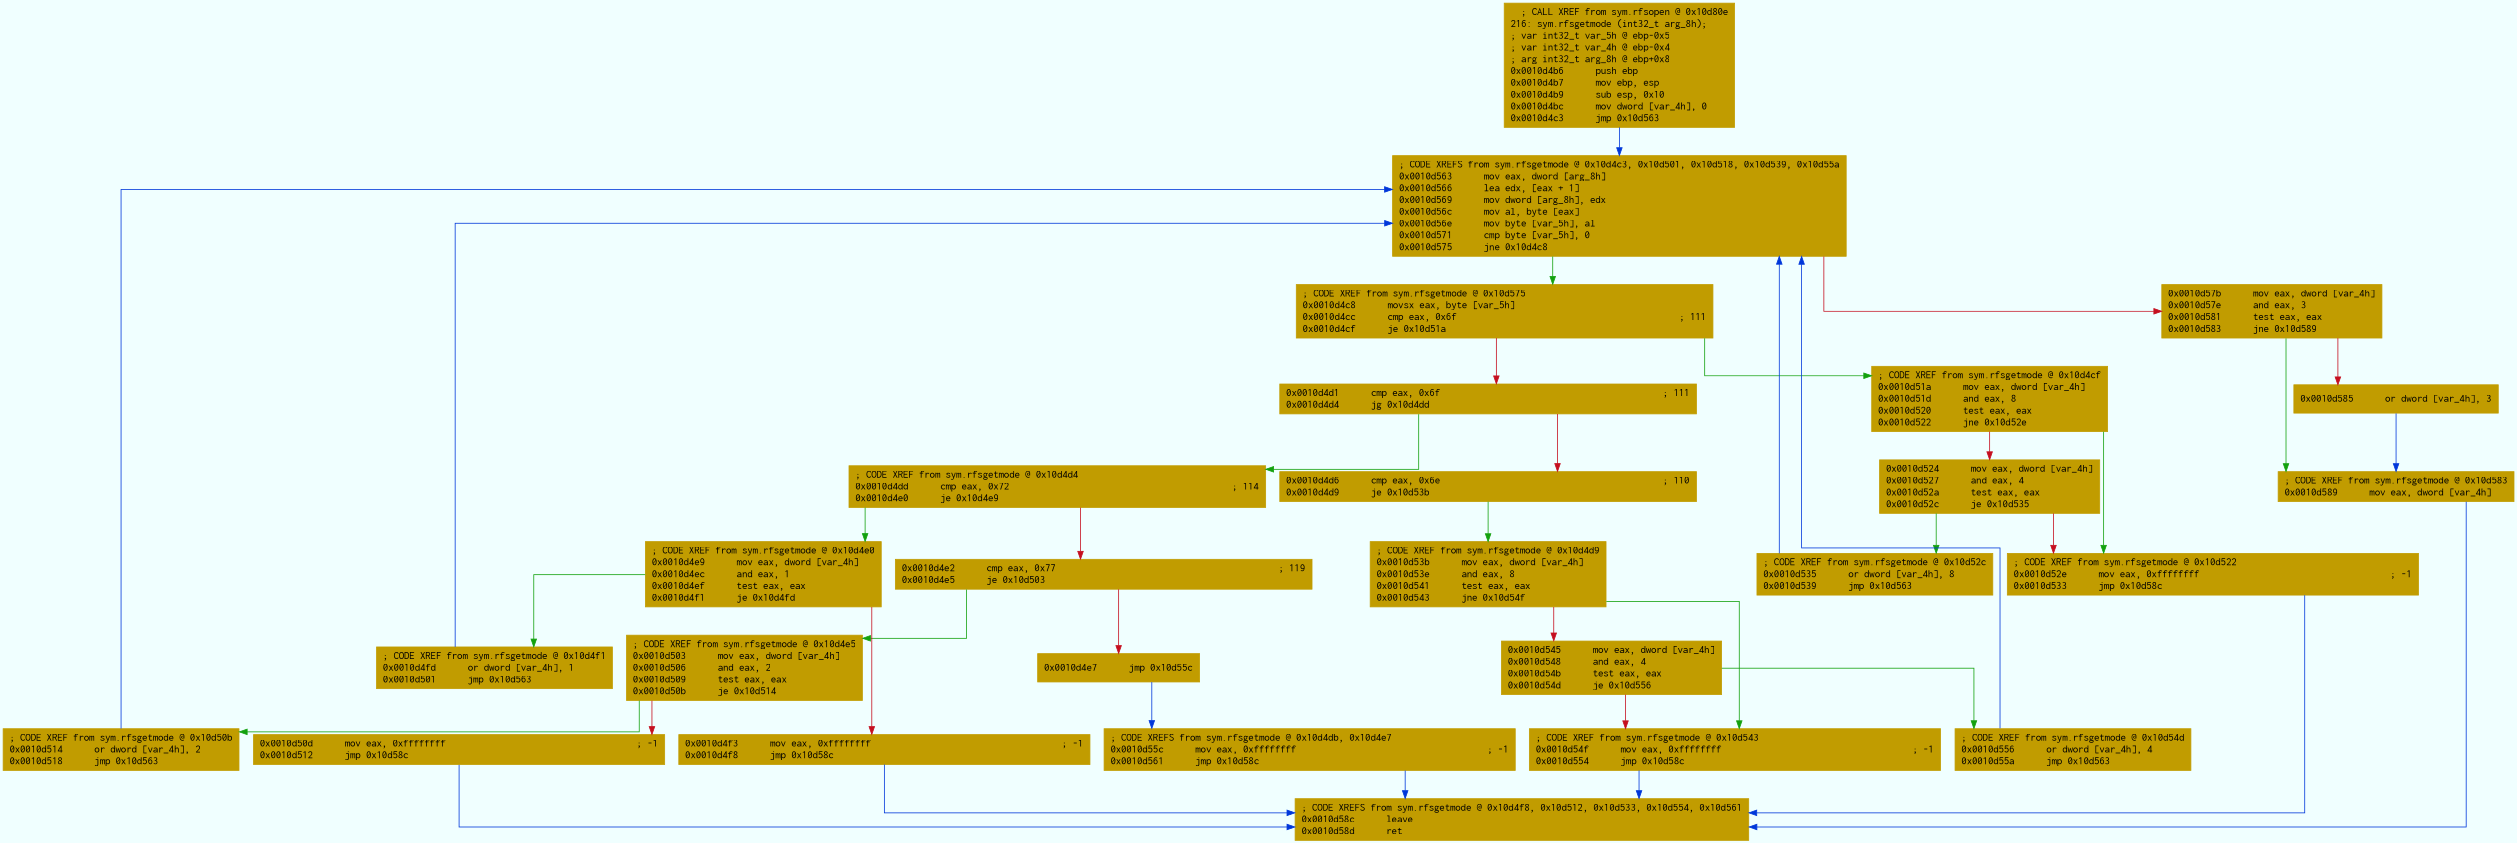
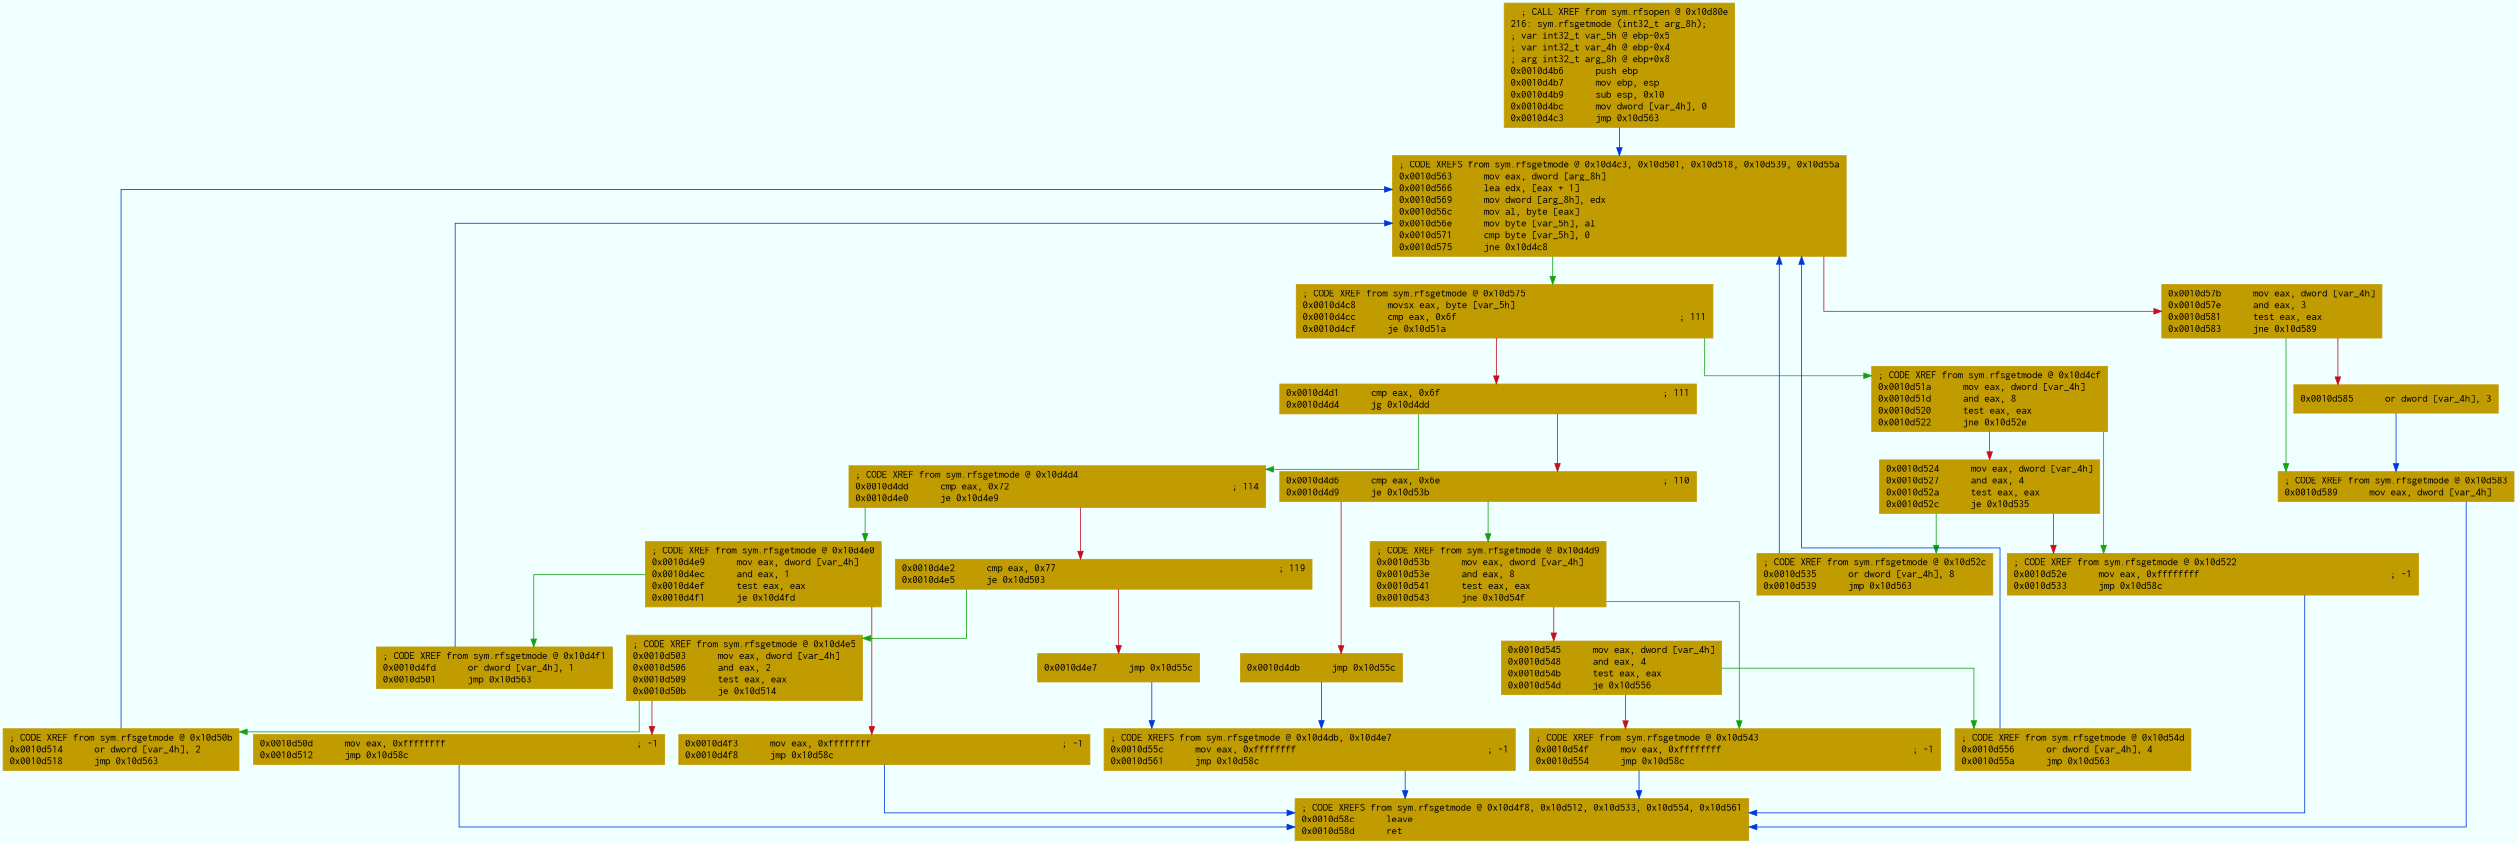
  digraph {
    bgcolor=azure
    fontname=Courier
    fontsize=8
    splines=ortho
    node [color="#c19c00" fillcolor="#c19c00" fontname=Courier shape=box style=filled]
    edge [arrowhead=normal color="#0037da"]
    n1 [label="  ; CALL XREF from sym.rfsopen @ 0x10d80e\l216: sym.rfsgetmode (int32_t arg_8h);\l; var int32_t var_5h @ ebp-0x5\l; var int32_t var_4h @ ebp-0x4\l; arg int32_t arg_8h @ ebp+0x8\l0x0010d4b6      push ebp\l0x0010d4b7      mov ebp, esp\l0x0010d4b9      sub esp, 0x10\l0x0010d4bc      mov dword [var_4h], 0\l0x0010d4c3      jmp 0x10d563\l"]
    n2 [label="; CODE XREFS from sym.rfsgetmode @ 0x10d4c3, 0x10d501, 0x10d518, 0x10d539, 0x10d55a\l0x0010d563      mov eax, dword [arg_8h]\l0x0010d566      lea edx, [eax + 1]\l0x0010d569      mov dword [arg_8h], edx\l0x0010d56c      mov al, byte [eax]\l0x0010d56e      mov byte [var_5h], al\l0x0010d571      cmp byte [var_5h], 0\l0x0010d575      jne 0x10d4c8\l"]
    n3 [label="; CODE XREF from sym.rfsgetmode @ 0x10d575\l0x0010d4c8      movsx eax, byte [var_5h]\l0x0010d4cc      cmp eax, 0x6f                                          ; 111\l0x0010d4cf      je 0x10d51a\l"]
    n4 [label="0x0010d4d1      cmp eax, 0x6f                                          ; 111\l0x0010d4d4      jg 0x10d4dd\l"]
    n5 [label="; CODE XREF from sym.rfsgetmode @ 0x10d4cf\l0x0010d51a      mov eax, dword [var_4h]\l0x0010d51d      and eax, 8\l0x0010d520      test eax, eax\l0x0010d522      jne 0x10d52e\l"]
    n6 [label="0x0010d4d6      cmp eax, 0x6e                                          ; 110\l0x0010d4d9      je 0x10d53b\l"]
    n7 [label="; CODE XREF from sym.rfsgetmode @ 0x10d4d4\l0x0010d4dd      cmp eax, 0x72                                          ; 114\l0x0010d4e0      je 0x10d4e9\l"]
+   n8 [label="0x0010d4db      jmp 0x10d55c\l"]
    n9 [label="; CODE XREF from sym.rfsgetmode @ 0x10d4d9\l0x0010d53b      mov eax, dword [var_4h]\l0x0010d53e      and eax, 8\l0x0010d541      test eax, eax\l0x0010d543      jne 0x10d54f\l"]
    n10 [label="; CODE XREFS from sym.rfsgetmode @ 0x10d4db, 0x10d4e7\l0x0010d55c      mov eax, 0xffffffff                                    ; -1\l0x0010d561      jmp 0x10d58c\l"]
    n11 [label="0x0010d4e2      cmp eax, 0x77                                          ; 119\l0x0010d4e5      je 0x10d503\l"]
    n12 [label="; CODE XREF from sym.rfsgetmode @ 0x10d4e0\l0x0010d4e9      mov eax, dword [var_4h]\l0x0010d4ec      and eax, 1\l0x0010d4ef      test eax, eax\l0x0010d4f1      je 0x10d4fd\l"]
    n13 [label="0x0010d4e7      jmp 0x10d55c\l"]
    n14 [label="; CODE XREF from sym.rfsgetmode @ 0x10d4e5\l0x0010d503      mov eax, dword [var_4h]\l0x0010d506      and eax, 2\l0x0010d509      test eax, eax\l0x0010d50b      je 0x10d514\l"]
    n15 [label="0x0010d4f3      mov eax, 0xffffffff                                    ; -1\l0x0010d4f8      jmp 0x10d58c\l"]
    n16 [label="; CODE XREF from sym.rfsgetmode @ 0x10d4f1\l0x0010d4fd      or dword [var_4h], 1\l0x0010d501      jmp 0x10d563\l"]
    n17 [label="; CODE XREFS from sym.rfsgetmode @ 0x10d4f8, 0x10d512, 0x10d533, 0x10d554, 0x10d561\l0x0010d58c      leave\l0x0010d58d      ret\l"]
    n18 [label="0x0010d50d      mov eax, 0xffffffff                                    ; -1\l0x0010d512      jmp 0x10d58c\l"]
    n19 [label="; CODE XREF from sym.rfsgetmode @ 0x10d50b\l0x0010d514      or dword [var_4h], 2\l0x0010d518      jmp 0x10d563\l"]
    n20 [label="0x0010d524      mov eax, dword [var_4h]\l0x0010d527      and eax, 4\l0x0010d52a      test eax, eax\l0x0010d52c      je 0x10d535\l"]
    n21 [label="; CODE XREF from sym.rfsgetmode @ 0x10d522\l0x0010d52e      mov eax, 0xffffffff                                    ; -1\l0x0010d533      jmp 0x10d58c\l"]
    n22 [label="; CODE XREF from sym.rfsgetmode @ 0x10d52c\l0x0010d535      or dword [var_4h], 8\l0x0010d539      jmp 0x10d563\l"]
    n23 [label="0x0010d545      mov eax, dword [var_4h]\l0x0010d548      and eax, 4\l0x0010d54b      test eax, eax\l0x0010d54d      je 0x10d556\l"]
    n24 [label="; CODE XREF from sym.rfsgetmode @ 0x10d543\l0x0010d54f      mov eax, 0xffffffff                                    ; -1\l0x0010d554      jmp 0x10d58c\l"]
    n25 [label="; CODE XREF from sym.rfsgetmode @ 0x10d54d\l0x0010d556      or dword [var_4h], 4\l0x0010d55a      jmp 0x10d563\l"]
    n26 [label="0x0010d57b      mov eax, dword [var_4h]\l0x0010d57e      and eax, 3\l0x0010d581      test eax, eax\l0x0010d583      jne 0x10d589\l"]
    n27 [label="0x0010d585      or dword [var_4h], 3\l"]
    n28 [label="; CODE XREF from sym.rfsgetmode @ 0x10d583\l0x0010d589      mov eax, dword [var_4h]\l"]
    n1 -> n2
    n2 -> n3 [color="#13a10e"]
    n2 -> n26 [color="#c50f1f"]
    n3 -> n4 [color="#c50f1f"]
    n3 -> n5 [color="#13a10e"]
    n4 -> n6 [color="#c50f1f"]
    n4 -> n7 [color="#13a10e"]
    n5 -> n20 [color="#c50f1f"]
    n5 -> n21 [color="#13a10e"]
+   n6 -> n8 [color="#c50f1f"]
    n6 -> n9 [color="#13a10e"]
    n7 -> n11 [color="#c50f1f"]
    n7 -> n12 [color="#13a10e"]
+   n8 -> n10
    n9 -> n23 [color="#c50f1f"]
    n9 -> n24 [color="#13a10e"]
    n10 -> n17
    n11 -> n13 [color="#c50f1f"]
    n11 -> n14 [color="#13a10e"]
    n12 -> n15 [color="#c50f1f"]
    n12 -> n16 [color="#13a10e"]
    n13 -> n10
    n14 -> n18 [color="#c50f1f"]
    n14 -> n19 [color="#13a10e"]
    n15 -> n17
    n16 -> n2
    n18 -> n17
    n19 -> n2
    n20 -> n21 [color="#c50f1f"]
    n20 -> n22 [color="#13a10e"]
    n21 -> n17
    n22 -> n2
    n23 -> n24 [color="#c50f1f"]
    n23 -> n25 [color="#13a10e"]
    n24 -> n17
    n25 -> n2
    n26 -> n27 [color="#c50f1f"]
    n26 -> n28 [color="#13a10e"]
    n27 -> n28
    n28 -> n17
  }
